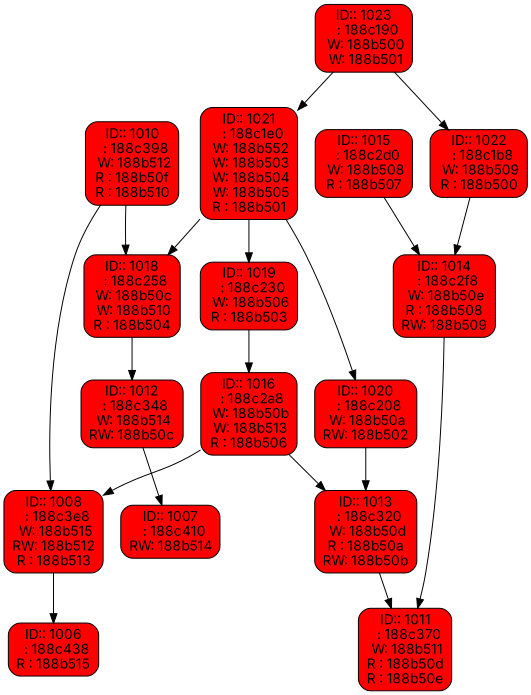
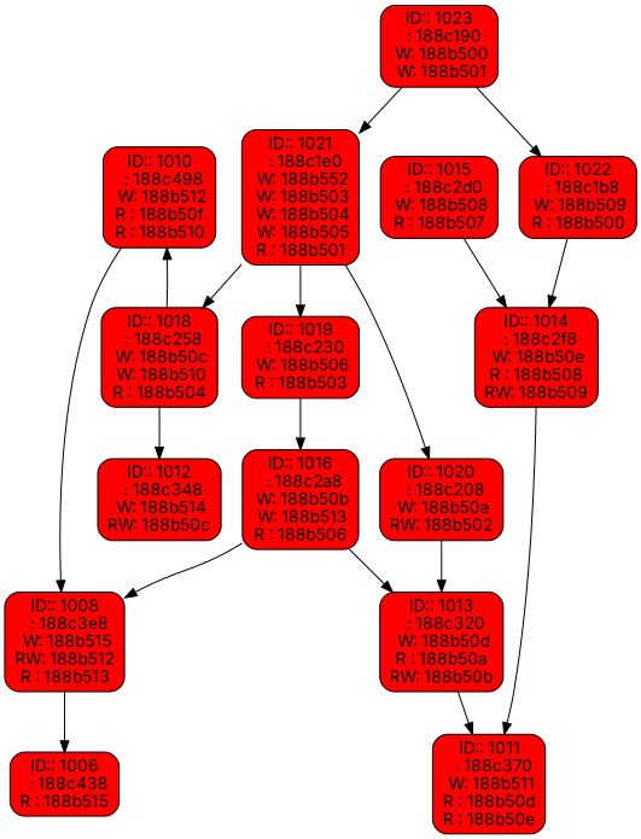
  digraph {
    fontname=Inter
    node [fillcolor=red fontname=Inter shape=Mrecord style=filled]
    edge [fontname=Inter]
    n1 [label=<<table border="0" cellpadding="0" cellspacing="0"><tr><td align="center">ID:: 1006</td></tr><tr><td align="center">  : 188c438</td></tr><tr><td align="center">R : 188b515</td></tr></table>>]
-   n2 [label=<<table border="0" cellpadding="0" cellspacing="0"><tr><td align="center">ID:: 1007</td></tr><tr><td align="center">  : 188c410</td></tr><tr><td align="center">RW: 188b514</td></tr></table>>]
    n3 [label=<<table border="0" cellpadding="0" cellspacing="0"><tr><td align="center">ID:: 1008</td></tr><tr><td align="center">  : 188c3e8</td></tr><tr><td align="center"> W: 188b515</td></tr><tr><td align="center">RW: 188b512</td></tr><tr><td align="center">R : 188b513</td></tr></table>>]
-   n4 [label=<<table border="0" cellpadding="0" cellspacing="0"><tr><td align="center">ID:: 1010</td></tr><tr><td align="center">  : 188c398</td></tr><tr><td align="center"> W: 188b512</td></tr><tr><td align="center">R : 188b50f</td></tr><tr><td align="center">R : 188b510</td></tr></table>>]
+   n4 [label=<<table border="0" cellpadding="0" cellspacing="0"><tr><td align="center">ID:: 1010</td></tr><tr><td align="center">  : 188c498</td></tr><tr><td align="center"> W: 188b512</td></tr><tr><td align="center">R : 188b50f</td></tr><tr><td align="center">R : 188b510</td></tr></table>>]
    n5 [label=<<table border="0" cellpadding="0" cellspacing="0"><tr><td align="center">ID:: 1011</td></tr><tr><td align="center">  : 188c370</td></tr><tr><td align="center"> W: 188b511</td></tr><tr><td align="center">R : 188b50d</td></tr><tr><td align="center">R : 188b50e</td></tr></table>>]
    n6 [label=<<table border="0" cellpadding="0" cellspacing="0"><tr><td align="center">ID:: 1012</td></tr><tr><td align="center">  : 188c348</td></tr><tr><td align="center"> W: 188b514</td></tr><tr><td align="center">RW: 188b50c</td></tr></table>>]
    n7 [label=<<table border="0" cellpadding="0" cellspacing="0"><tr><td align="center">ID:: 1013</td></tr><tr><td align="center">  : 188c320</td></tr><tr><td align="center"> W: 188b50d</td></tr><tr><td align="center">R : 188b50a</td></tr><tr><td align="center">RW: 188b50b</td></tr></table>>]
    n8 [label=<<table border="0" cellpadding="0" cellspacing="0"><tr><td align="center">ID:: 1014</td></tr><tr><td align="center">  : 188c2f8</td></tr><tr><td align="center"> W: 188b50e</td></tr><tr><td align="center">R : 188b508</td></tr><tr><td align="center">RW: 188b509</td></tr></table>>]
    n9 [label=<<table border="0" cellpadding="0" cellspacing="0"><tr><td align="center">ID:: 1015</td></tr><tr><td align="center">  : 188c2d0</td></tr><tr><td align="center"> W: 188b508</td></tr><tr><td align="center">R : 188b507</td></tr></table>>]
    n10 [label=<<table border="0" cellpadding="0" cellspacing="0"><tr><td align="center">ID:: 1016</td></tr><tr><td align="center">  : 188c2a8</td></tr><tr><td align="center"> W: 188b50b</td></tr><tr><td align="center"> W: 188b513</td></tr><tr><td align="center">R : 188b506</td></tr></table>>]
    n11 [label=<<table border="0" cellpadding="0" cellspacing="0"><tr><td align="center">ID:: 1018</td></tr><tr><td align="center">  : 188c258</td></tr><tr><td align="center"> W: 188b50c</td></tr><tr><td align="center"> W: 188b510</td></tr><tr><td align="center">R : 188b504</td></tr></table>>]
    n12 [label=<<table border="0" cellpadding="0" cellspacing="0"><tr><td align="center">ID:: 1019</td></tr><tr><td align="center">  : 188c230</td></tr><tr><td align="center"> W: 188b506</td></tr><tr><td align="center">R : 188b503</td></tr></table>>]
    n13 [label=<<table border="0" cellpadding="0" cellspacing="0"><tr><td align="center">ID:: 1020</td></tr><tr><td align="center">  : 188c208</td></tr><tr><td align="center"> W: 188b50a</td></tr><tr><td align="center">RW: 188b502</td></tr></table>>]
    n14 [label=<<table border="0" cellpadding="0" cellspacing="0"><tr><td align="center">ID:: 1021</td></tr><tr><td align="center">  : 188c1e0</td></tr><tr><td align="center"> W: 188b552</td></tr><tr><td align="center"> W: 188b503</td></tr><tr><td align="center"> W: 188b504</td></tr><tr><td align="center"> W: 188b505</td></tr><tr><td align="center">R : 188b501</td></tr></table>>]
    n15 [label=<<table border="0" cellpadding="0" cellspacing="0"><tr><td align="center">ID:: 1022</td></tr><tr><td align="center">  : 188c1b8</td></tr><tr><td align="center"> W: 188b509</td></tr><tr><td align="center">R : 188b500</td></tr></table>>]
    n16 [label=<<table border="0" cellpadding="0" cellspacing="0"><tr><td align="center">ID:: 1023</td></tr><tr><td align="center">  : 188c190</td></tr><tr><td align="center"> W: 188b500</td></tr><tr><td align="center"> W: 188b501</td></tr></table>>]
    n3 -> n1
    n4 -> n3
-   n6 -> n2
    n7 -> n5
    n8 -> n5
    n9 -> n8
    n10 -> n3
    n10 -> n7
-   n4 -> n11
+   n11 -> n4
    n11 -> n6
    n12 -> n10
    n13 -> n7
    n14 -> n11
    n14 -> n12
    n14 -> n13
    n15 -> n8
    n16 -> n14
    n16 -> n15
  }
